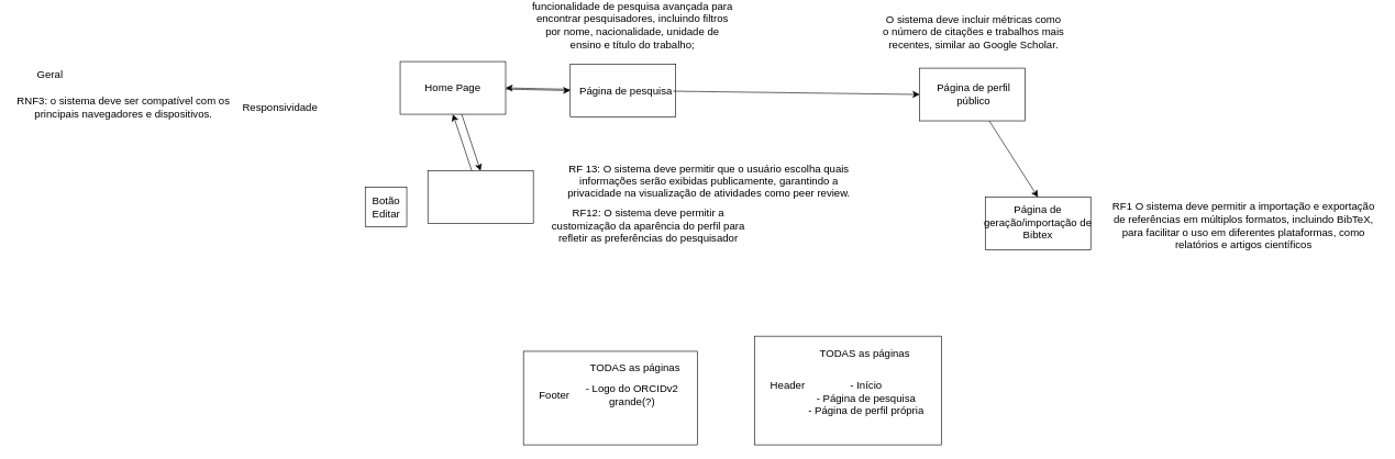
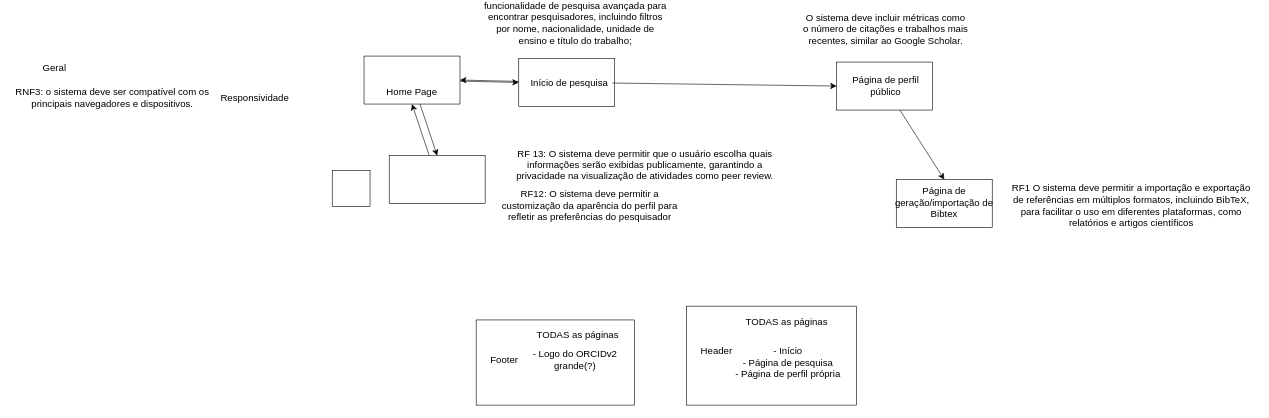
  <mxCell id="0" />
  <mxCell id="1" parent="0" />
  <mxCell id="2" value="" style="rounded=0;whiteSpace=wrap;html=1;" vertex="1" parent="1"><mxGeometry x="1144" y="507" width="283" height="165" as="geometry" /></mxCell>
  <mxCell id="3" value="" style="rounded=0;whiteSpace=wrap;html=1;" vertex="1" parent="1"><mxGeometry x="793" y="530" width="264" height="142" as="geometry" /></mxCell>
  <mxCell id="4" style="edgeStyle=none;curved=1;rounded=0;orthogonalLoop=1;jettySize=auto;html=1;entryX=0;entryY=0.5;entryDx=0;entryDy=0;fontSize=12;startSize=8;endSize=8;" edge="1" parent="1" source="6" target="8"><mxGeometry relative="1" as="geometry" /></mxCell>
  <mxCell id="5" style="edgeStyle=none;curved=1;rounded=0;orthogonalLoop=1;jettySize=auto;html=1;entryX=0.5;entryY=0;entryDx=0;entryDy=0;fontSize=12;startSize=8;endSize=8;" edge="1" parent="1" source="6" target="13"><mxGeometry relative="1" as="geometry" /></mxCell>
  <mxCell id="6" value="" style="rounded=0;whiteSpace=wrap;html=1;" vertex="1" parent="1"><mxGeometry x="606" y="90" width="160" height="80" as="geometry" /></mxCell>
  <mxCell id="7" style="edgeStyle=none;curved=1;rounded=0;orthogonalLoop=1;jettySize=auto;html=1;entryX=1;entryY=0.5;entryDx=0;entryDy=0;fontSize=12;startSize=8;endSize=8;" edge="1" parent="1" source="8" target="6"><mxGeometry relative="1" as="geometry" /></mxCell>
  <mxCell id="8" value="" style="rounded=0;whiteSpace=wrap;html=1;" vertex="1" parent="1"><mxGeometry x="864" y="94" width="160" height="80" as="geometry" /></mxCell>
- <mxCell id="9" value="Home Page" style="text;strokeColor=none;fillColor=none;html=1;align=center;verticalAlign=middle;whiteSpace=wrap;rounded=0;fontSize=16;" vertex="1" parent="1"><mxGeometry x="639" y="115" width="94" height="30" as="geometry" /></mxCell>
+ <mxCell id="9" value="Home Page" style="text;strokeColor=none;fillColor=none;html=1;align=center;verticalAlign=middle;whiteSpace=wrap;rounded=0;fontSize=16;" vertex="1" parent="1"><mxGeometry x="639" y="135" width="94" height="30" as="geometry" /></mxCell>
  <mxCell id="10" style="edgeStyle=none;curved=1;rounded=0;orthogonalLoop=1;jettySize=auto;html=1;entryX=0;entryY=0.5;entryDx=0;entryDy=0;fontSize=12;startSize=8;endSize=8;" edge="1" parent="1" source="11" target="18"><mxGeometry relative="1" as="geometry" /></mxCell>
- <mxCell id="11" value="Página de pesquisa" style="text;strokeColor=none;fillColor=none;html=1;align=center;verticalAlign=middle;whiteSpace=wrap;rounded=0;fontSize=16;" vertex="1" parent="1"><mxGeometry x="877" y="119" width="143" height="30" as="geometry" /></mxCell>
+ <mxCell id="11" value="Início de pesquisa" style="text;strokeColor=none;fillColor=none;html=1;align=center;verticalAlign=middle;whiteSpace=wrap;rounded=0;fontSize=16;" vertex="1" parent="1"><mxGeometry x="877" y="119" width="143" height="30" as="geometry" /></mxCell>
  <mxCell id="12" style="edgeStyle=none;curved=1;rounded=0;orthogonalLoop=1;jettySize=auto;html=1;entryX=0.5;entryY=1;entryDx=0;entryDy=0;fontSize=12;startSize=8;endSize=8;" edge="1" parent="1" source="13" target="6"><mxGeometry relative="1" as="geometry" /></mxCell>
  <mxCell id="13" value="" style="rounded=0;whiteSpace=wrap;html=1;" vertex="1" parent="1"><mxGeometry x="648" y="256" width="160" height="80" as="geometry" /></mxCell>
  <mxCell id="14" value="RF1 O sistema deve permitir a importação e exportação de referências em múltiplos formatos, incluindo BibTeX, para facilitar o uso em diferentes plataformas, como relatórios e artigos científicos" style="text;strokeColor=none;fillColor=none;html=1;align=center;verticalAlign=middle;whiteSpace=wrap;rounded=0;fontSize=16;" vertex="1" parent="1"><mxGeometry x="1678" y="324" width="415" height="30" as="geometry" /></mxCell>
  <mxCell id="15" value="funcionalidade de pesquisa avançada para encontrar pesquisadores, incluindo filtros&lt;br&gt;por nome, nacionalidade, unidade de ensino e título do trabalho;" style="text;strokeColor=none;fillColor=none;html=1;align=center;verticalAlign=middle;whiteSpace=wrap;rounded=0;fontSize=16;" vertex="1" parent="1"><mxGeometry x="801.5" y="20" width="313" height="30" as="geometry" /></mxCell>
  <mxCell id="16" value="O sistema deve incluir métricas como o número de citações e trabalhos mais recentes, similar ao Google Scholar." style="text;strokeColor=none;fillColor=none;html=1;align=center;verticalAlign=middle;whiteSpace=wrap;rounded=0;fontSize=16;" vertex="1" parent="1"><mxGeometry x="1337" y="30" width="278" height="30" as="geometry" /></mxCell>
  <mxCell id="17" style="edgeStyle=none;curved=1;rounded=0;orthogonalLoop=1;jettySize=auto;html=1;entryX=0.5;entryY=0;entryDx=0;entryDy=0;fontSize=12;startSize=8;endSize=8;" edge="1" parent="1" source="18" target="32"><mxGeometry relative="1" as="geometry" /></mxCell>
  <mxCell id="18" value="" style="rounded=0;whiteSpace=wrap;html=1;" vertex="1" parent="1"><mxGeometry x="1394" y="100" width="160" height="80" as="geometry" /></mxCell>
  <mxCell id="19" value="Página de perfil público" style="text;strokeColor=none;fillColor=none;html=1;align=center;verticalAlign=middle;whiteSpace=wrap;rounded=0;fontSize=16;" vertex="1" parent="1"><mxGeometry x="1418" y="125" width="116" height="30" as="geometry" /></mxCell>
  <mxCell id="20" value="RF 13: O sistema deve permitir que o usuário escolha quais informações serão exibidas publicamente, garantindo a privacidade na visualização de atividades como peer review." style="text;strokeColor=none;fillColor=none;html=1;align=center;verticalAlign=middle;whiteSpace=wrap;rounded=0;fontSize=16;" vertex="1" parent="1"><mxGeometry x="854" y="256" width="441" height="30" as="geometry" /></mxCell>
  <mxCell id="21" value="RF12: O sistema deve permitir a customização da aparência do perfil para refletir as preferências do pesquisador" style="text;strokeColor=none;fillColor=none;html=1;align=center;verticalAlign=middle;whiteSpace=wrap;rounded=0;fontSize=16;" vertex="1" parent="1"><mxGeometry x="835" y="324" width="295" height="30" as="geometry" /></mxCell>
  <mxCell id="22" value="Responsividade" style="text;strokeColor=none;fillColor=none;html=1;align=center;verticalAlign=middle;whiteSpace=wrap;rounded=0;fontSize=16;" vertex="1" parent="1"><mxGeometry x="394" y="145" width="60" height="30" as="geometry" /></mxCell>
  <mxCell id="23" value="" style="rounded=0;whiteSpace=wrap;html=1;" vertex="1" parent="1"><mxGeometry x="553" y="281" width="63" height="60" as="geometry" /></mxCell>
- <mxCell id="24" value="Botão Editar" style="text;strokeColor=none;fillColor=none;html=1;align=center;verticalAlign=middle;whiteSpace=wrap;rounded=0;fontSize=16;" vertex="1" parent="1"><mxGeometry x="554.5" y="296" width="60" height="30" as="geometry" /></mxCell>
  <mxCell id="25" value="RNF3: o sistema deve ser compatível com os principais navegadores e dispositivos." style="text;strokeColor=none;fillColor=none;html=1;align=center;verticalAlign=middle;whiteSpace=wrap;rounded=0;fontSize=16;" vertex="1" parent="1"><mxGeometry x="20" y="144" width="333" height="30" as="geometry" /></mxCell>
  <mxCell id="26" value="Footer" style="text;strokeColor=none;fillColor=none;html=1;align=center;verticalAlign=middle;whiteSpace=wrap;rounded=0;fontSize=16;" vertex="1" parent="1"><mxGeometry x="804" y="581" width="72" height="30" as="geometry" /></mxCell>
  <mxCell id="27" value="Header" style="text;strokeColor=none;fillColor=none;html=1;align=center;verticalAlign=middle;whiteSpace=wrap;rounded=0;fontSize=16;" vertex="1" parent="1"><mxGeometry x="1164" y="566" width="60" height="30" as="geometry" /></mxCell>
  <mxCell id="28" value="TODAS as páginas" style="text;strokeColor=none;fillColor=none;html=1;align=center;verticalAlign=middle;whiteSpace=wrap;rounded=0;fontSize=16;" vertex="1" parent="1"><mxGeometry x="1234" y="518" width="154" height="30" as="geometry" /></mxCell>
  <mxCell id="29" value="TODAS as páginas" style="text;strokeColor=none;fillColor=none;html=1;align=center;verticalAlign=middle;whiteSpace=wrap;rounded=0;fontSize=16;" vertex="1" parent="1"><mxGeometry x="876" y="539" width="173" height="30" as="geometry" /></mxCell>
  <mxCell id="30" value="&lt;div&gt;- Início&lt;/div&gt;&lt;div&gt;- Página de pesquisa&lt;/div&gt;&lt;div&gt;- Página de perfil própria&lt;/div&gt;" style="text;strokeColor=none;fillColor=none;html=1;align=center;verticalAlign=middle;whiteSpace=wrap;rounded=0;fontSize=16;" vertex="1" parent="1"><mxGeometry x="1221" y="547" width="184" height="108" as="geometry" /></mxCell>
  <mxCell id="31" value="- Logo do ORCIDv2 grande(?) " style="text;strokeColor=none;fillColor=none;html=1;align=center;verticalAlign=middle;whiteSpace=wrap;rounded=0;fontSize=16;" vertex="1" parent="1"><mxGeometry x="873" y="581" width="170" height="30" as="geometry" /></mxCell>
  <mxCell id="32" value="" style="rounded=0;whiteSpace=wrap;html=1;" vertex="1" parent="1"><mxGeometry x="1493.5" y="296" width="160" height="80" as="geometry" /></mxCell>
  <mxCell id="33" value="Página de geração/importação de Bibtex" style="text;strokeColor=none;fillColor=none;html=1;align=center;verticalAlign=middle;whiteSpace=wrap;rounded=0;fontSize=16;" vertex="1" parent="1"><mxGeometry x="1486" y="319" width="175" height="30" as="geometry" /></mxCell>
  <mxCell id="34" style="edgeStyle=none;curved=1;rounded=0;orthogonalLoop=1;jettySize=auto;html=1;entryX=0;entryY=0.75;entryDx=0;entryDy=0;fontSize=12;startSize=8;endSize=8;" edge="1" parent="1" source="11" target="11"><mxGeometry relative="1" as="geometry" /></mxCell>
- <mxCell id="35" value="Geral" style="text;strokeColor=none;fillColor=none;html=1;align=center;verticalAlign=middle;whiteSpace=wrap;rounded=0;fontSize=16;" vertex="1" parent="1"><mxGeometry x="45" y="94" width="60" height="30" as="geometry" /></mxCell>
+ <mxCell id="35" value="Geral" style="text;strokeColor=none;fillColor=none;html=1;align=center;verticalAlign=middle;whiteSpace=wrap;rounded=0;fontSize=16;" vertex="1" parent="1"><mxGeometry x="60" y="94" width="60" height="30" as="geometry" /></mxCell>
